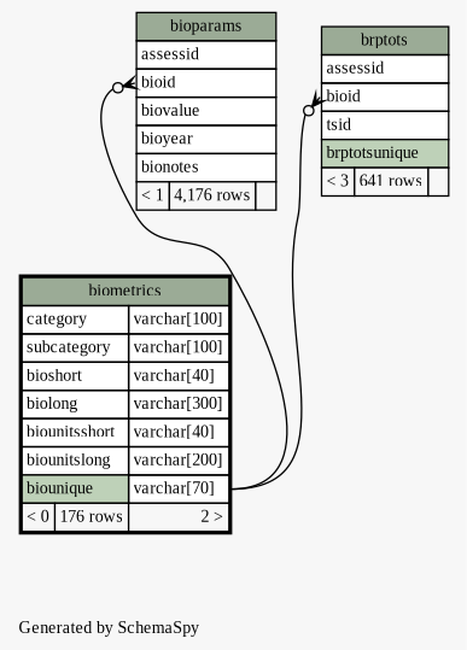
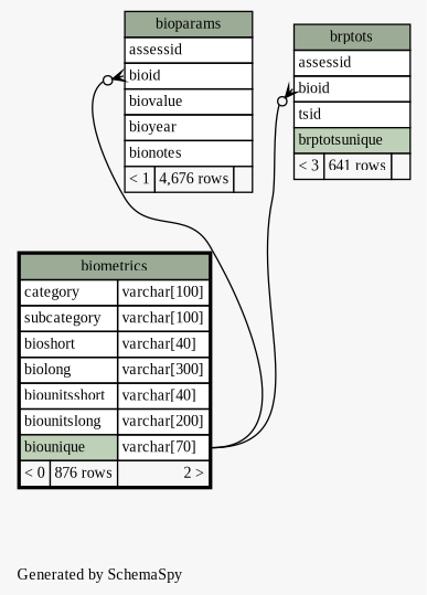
  digraph {
    bgcolor="#f7f7f7"
    fontname="Liberation Serif"
    fontsize=11
    label="\nGenerated by SchemaSpy"
    labeljust=l
    nodesep=0.18
    rankdir=TB
    ranksep=0.46
    node [fontname="Liberation Serif" fontsize=11 shape=plaintext]
    edge [arrowhead=none arrowsize=0.8 arrowtail=crowodot dir=back fontname="Liberation Serif" headport="biounique.type:e" tailport="bioid:w"]
-   n1 [label=<     <TABLE BORDER="0" CELLBORDER="1" CELLSPACING="0" BGCOLOR="#ffffff">       <TR><TD COLSPAN="3" BGCOLOR="#9bab96" ALIGN="CENTER">bioparams</TD></TR>       <TR><TD PORT="assessid" COLSPAN="3" ALIGN="LEFT">assessid</TD></TR>       <TR><TD PORT="bioid" COLSPAN="3" ALIGN="LEFT">bioid</TD></TR>       <TR><TD PORT="biovalue" COLSPAN="3" ALIGN="LEFT">biovalue</TD></TR>       <TR><TD PORT="bioyear" COLSPAN="3" ALIGN="LEFT">bioyear</TD></TR>       <TR><TD PORT="bionotes" COLSPAN="3" ALIGN="LEFT">bionotes</TD></TR>       <TR><TD ALIGN="LEFT" BGCOLOR="#f7f7f7">&lt; 1</TD><TD ALIGN="RIGHT" BGCOLOR="#f7f7f7">4,176 rows</TD><TD ALIGN="RIGHT" BGCOLOR="#f7f7f7">  </TD></TR>     </TABLE>>]
-   n2 [label=<     <TABLE BORDER="2" CELLBORDER="1" CELLSPACING="0" BGCOLOR="#ffffff">       <TR><TD COLSPAN="3" BGCOLOR="#9bab96" ALIGN="CENTER">biometrics</TD></TR>       <TR><TD PORT="category" COLSPAN="2" ALIGN="LEFT">category</TD><TD PORT="category.type" ALIGN="LEFT">varchar[100]</TD></TR>       <TR><TD PORT="subcategory" COLSPAN="2" ALIGN="LEFT">subcategory</TD><TD PORT="subcategory.type" ALIGN="LEFT">varchar[100]</TD></TR>       <TR><TD PORT="bioshort" COLSPAN="2" ALIGN="LEFT">bioshort</TD><TD PORT="bioshort.type" ALIGN="LEFT">varchar[40]</TD></TR>       <TR><TD PORT="biolong" COLSPAN="2" ALIGN="LEFT">biolong</TD><TD PORT="biolong.type" ALIGN="LEFT">varchar[300]</TD></TR>       <TR><TD PORT="biounitsshort" COLSPAN="2" ALIGN="LEFT">biounitsshort</TD><TD PORT="biounitsshort.type" ALIGN="LEFT">varchar[40]</TD></TR>       <TR><TD PORT="biounitslong" COLSPAN="2" ALIGN="LEFT">biounitslong</TD><TD PORT="biounitslong.type" ALIGN="LEFT">varchar[200]</TD></TR>       <TR><TD PORT="biounique" COLSPAN="2" BGCOLOR="#bed1b8" ALIGN="LEFT">biounique</TD><TD PORT="biounique.type" ALIGN="LEFT">varchar[70]</TD></TR>       <TR><TD ALIGN="LEFT" BGCOLOR="#f7f7f7">&lt; 0</TD><TD ALIGN="RIGHT" BGCOLOR="#f7f7f7">176 rows</TD><TD ALIGN="RIGHT" BGCOLOR="#f7f7f7">2 &gt;</TD></TR>     </TABLE>>]
+   n1 [label=<     <TABLE BORDER="0" CELLBORDER="1" CELLSPACING="0" BGCOLOR="#ffffff">       <TR><TD COLSPAN="3" BGCOLOR="#9bab96" ALIGN="CENTER">bioparams</TD></TR>       <TR><TD PORT="assessid" COLSPAN="3" ALIGN="LEFT">assessid</TD></TR>       <TR><TD PORT="bioid" COLSPAN="3" ALIGN="LEFT">bioid</TD></TR>       <TR><TD PORT="biovalue" COLSPAN="3" ALIGN="LEFT">biovalue</TD></TR>       <TR><TD PORT="bioyear" COLSPAN="3" ALIGN="LEFT">bioyear</TD></TR>       <TR><TD PORT="bionotes" COLSPAN="3" ALIGN="LEFT">bionotes</TD></TR>       <TR><TD ALIGN="LEFT" BGCOLOR="#f7f7f7">&lt; 1</TD><TD ALIGN="RIGHT" BGCOLOR="#f7f7f7">4,676 rows</TD><TD ALIGN="RIGHT" BGCOLOR="#f7f7f7">  </TD></TR>     </TABLE>>]
+   n2 [label=<     <TABLE BORDER="2" CELLBORDER="1" CELLSPACING="0" BGCOLOR="#ffffff">       <TR><TD COLSPAN="3" BGCOLOR="#9bab96" ALIGN="CENTER">biometrics</TD></TR>       <TR><TD PORT="category" COLSPAN="2" ALIGN="LEFT">category</TD><TD PORT="category.type" ALIGN="LEFT">varchar[100]</TD></TR>       <TR><TD PORT="subcategory" COLSPAN="2" ALIGN="LEFT">subcategory</TD><TD PORT="subcategory.type" ALIGN="LEFT">varchar[100]</TD></TR>       <TR><TD PORT="bioshort" COLSPAN="2" ALIGN="LEFT">bioshort</TD><TD PORT="bioshort.type" ALIGN="LEFT">varchar[40]</TD></TR>       <TR><TD PORT="biolong" COLSPAN="2" ALIGN="LEFT">biolong</TD><TD PORT="biolong.type" ALIGN="LEFT">varchar[300]</TD></TR>       <TR><TD PORT="biounitsshort" COLSPAN="2" ALIGN="LEFT">biounitsshort</TD><TD PORT="biounitsshort.type" ALIGN="LEFT">varchar[40]</TD></TR>       <TR><TD PORT="biounitslong" COLSPAN="2" ALIGN="LEFT">biounitslong</TD><TD PORT="biounitslong.type" ALIGN="LEFT">varchar[200]</TD></TR>       <TR><TD PORT="biounique" COLSPAN="2" BGCOLOR="#bed1b8" ALIGN="LEFT">biounique</TD><TD PORT="biounique.type" ALIGN="LEFT">varchar[70]</TD></TR>       <TR><TD ALIGN="LEFT" BGCOLOR="#f7f7f7">&lt; 0</TD><TD ALIGN="RIGHT" BGCOLOR="#f7f7f7">876 rows</TD><TD ALIGN="RIGHT" BGCOLOR="#f7f7f7">2 &gt;</TD></TR>     </TABLE>>]
    n3 [label=<     <TABLE BORDER="0" CELLBORDER="1" CELLSPACING="0" BGCOLOR="#ffffff">       <TR><TD COLSPAN="3" BGCOLOR="#9bab96" ALIGN="CENTER">brptots</TD></TR>       <TR><TD PORT="assessid" COLSPAN="3" ALIGN="LEFT">assessid</TD></TR>       <TR><TD PORT="bioid" COLSPAN="3" ALIGN="LEFT">bioid</TD></TR>       <TR><TD PORT="tsid" COLSPAN="3" ALIGN="LEFT">tsid</TD></TR>       <TR><TD PORT="brptotsunique" COLSPAN="3" BGCOLOR="#bed1b8" ALIGN="LEFT">brptotsunique</TD></TR>       <TR><TD ALIGN="LEFT" BGCOLOR="#f7f7f7">&lt; 3</TD><TD ALIGN="RIGHT" BGCOLOR="#f7f7f7">641 rows</TD><TD ALIGN="RIGHT" BGCOLOR="#f7f7f7">  </TD></TR>     </TABLE>>]
    n1 -> n2
    n3 -> n2
  }
